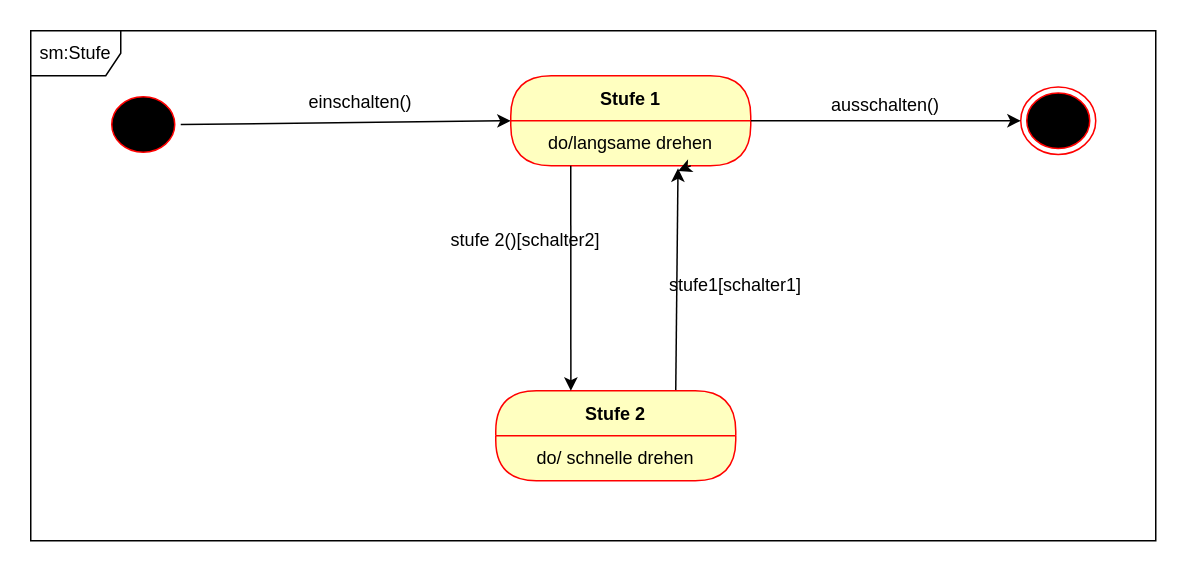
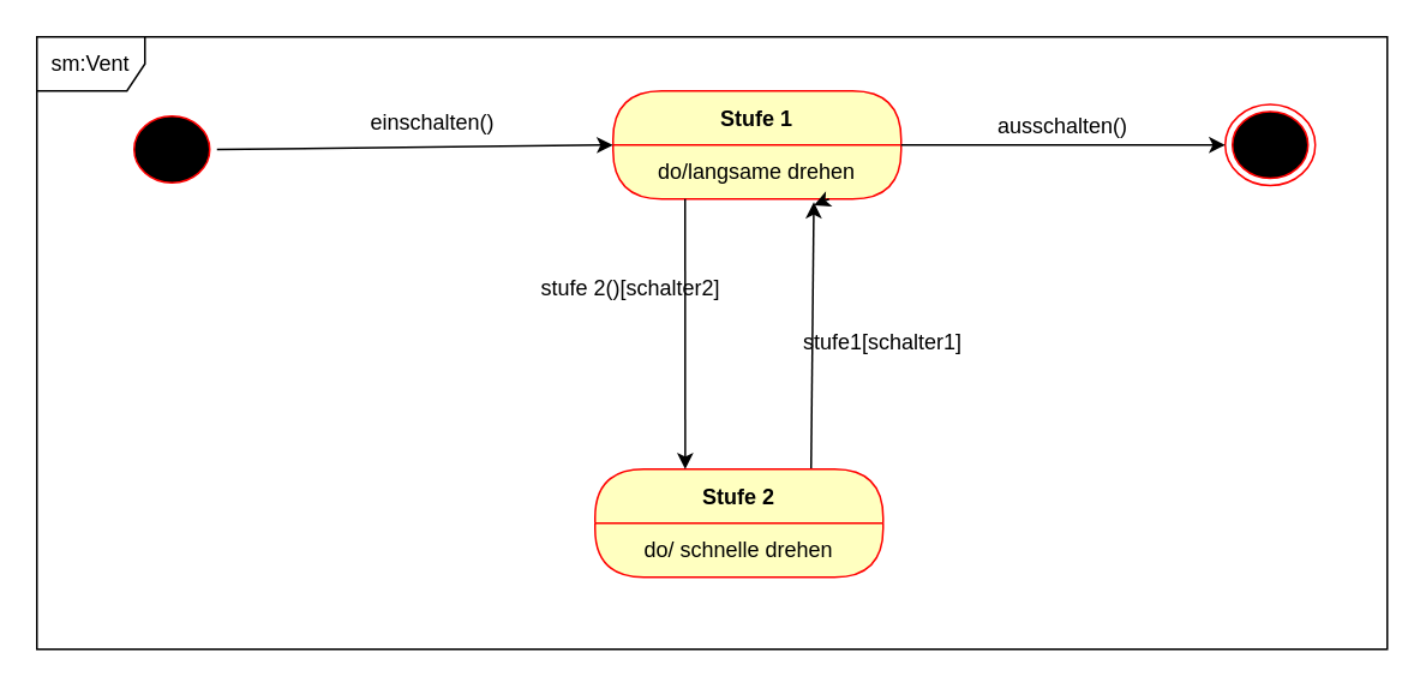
  <mxCell id="0" />
  <mxCell id="1" parent="0" />
  <mxCell id="2" style="edgeStyle=none;html=1;exitX=0.75;exitY=0;exitDx=0;exitDy=0;entryX=0.697;entryY=1.058;entryDx=0;entryDy=0;entryPerimeter=0;" edge="1" parent="1" source="3" target="7"><mxGeometry relative="1" as="geometry" /></mxCell>
  <mxCell id="3" value="Stufe 2" style="swimlane;fontStyle=1;align=center;verticalAlign=middle;childLayout=stackLayout;horizontal=1;startSize=30;horizontalStack=0;resizeParent=0;resizeLast=1;container=0;fontColor=#000000;collapsible=0;rounded=1;arcSize=30;strokeColor=#ff0000;fillColor=#ffffc0;swimlaneFillColor=#ffffc0;dropTarget=0;" vertex="1" parent="1"><mxGeometry x="330" y="260" width="160" height="60" as="geometry" /></mxCell>
  <mxCell id="4" value="do/ schnelle drehen" style="text;html=1;strokeColor=none;fillColor=none;align=center;verticalAlign=middle;spacingLeft=4;spacingRight=4;whiteSpace=wrap;overflow=hidden;rotatable=0;fontColor=#000000;" vertex="1" parent="3"><mxGeometry y="30" width="160" height="30" as="geometry" /></mxCell>
  <mxCell id="5" value="Subtitle" style="text;html=1;strokeColor=none;fillColor=none;align=center;verticalAlign=middle;spacingLeft=4;spacingRight=4;whiteSpace=wrap;overflow=hidden;rotatable=0;fontColor=#000000;" vertex="1" parent="3"><mxGeometry y="60" width="160" as="geometry" /></mxCell>
  <mxCell id="6" value="Stufe 1" style="swimlane;fontStyle=1;align=center;verticalAlign=middle;childLayout=stackLayout;horizontal=1;startSize=30;horizontalStack=0;resizeParent=0;resizeLast=1;container=0;fontColor=#000000;collapsible=0;rounded=1;arcSize=30;strokeColor=#ff0000;fillColor=#ffffc0;swimlaneFillColor=#ffffc0;dropTarget=0;" vertex="1" parent="1"><mxGeometry x="340" y="50" width="160" height="60" as="geometry" /></mxCell>
  <mxCell id="7" value="do/langsame drehen" style="text;html=1;strokeColor=none;fillColor=none;align=center;verticalAlign=middle;spacingLeft=4;spacingRight=4;whiteSpace=wrap;overflow=hidden;rotatable=0;fontColor=#000000;" vertex="1" parent="6"><mxGeometry y="30" width="160" height="30" as="geometry" /></mxCell>
  <mxCell id="8" style="edgeStyle=none;html=1;exitX=0.75;exitY=1;exitDx=0;exitDy=0;entryX=0.697;entryY=1.119;entryDx=0;entryDy=0;entryPerimeter=0;" edge="1" parent="6" source="7" target="7"><mxGeometry relative="1" as="geometry" /></mxCell>
  <mxCell id="9" value="" style="ellipse;html=1;shape=endState;fillColor=#000000;strokeColor=#ff0000;" vertex="1" parent="1"><mxGeometry x="680" y="57.5" width="50" height="45" as="geometry" /></mxCell>
  <mxCell id="10" style="edgeStyle=none;html=1;exitX=1;exitY=0.5;exitDx=0;exitDy=0;entryX=0;entryY=0;entryDx=0;entryDy=0;" edge="1" parent="1" source="11" target="7"><mxGeometry relative="1" as="geometry" /></mxCell>
  <mxCell id="11" value="" style="ellipse;html=1;shape=startState;fillColor=#000000;strokeColor=#ff0000;" vertex="1" parent="1"><mxGeometry x="70" y="60" width="50" height="45" as="geometry" /></mxCell>
  <mxCell id="12" value="ausschalten()" style="text;strokeColor=none;align=center;fillColor=none;html=1;verticalAlign=middle;whiteSpace=wrap;rounded=0;" vertex="1" parent="1"><mxGeometry x="520" y="60" width="140" height="20" as="geometry" /></mxCell>
  <mxCell id="13" style="edgeStyle=none;html=1;exitX=1;exitY=0;exitDx=0;exitDy=0;entryX=0;entryY=0.5;entryDx=0;entryDy=0;" edge="1" parent="1" source="7" target="9"><mxGeometry relative="1" as="geometry" /></mxCell>
  <mxCell id="14" value="einschalten()" style="text;strokeColor=none;align=center;fillColor=none;html=1;verticalAlign=middle;whiteSpace=wrap;rounded=0;" vertex="1" parent="1"><mxGeometry x="170" y="57.5" width="140" height="20" as="geometry" /></mxCell>
  <mxCell id="15" style="edgeStyle=none;html=1;exitX=0.25;exitY=1;exitDx=0;exitDy=0;entryX=0.313;entryY=0;entryDx=0;entryDy=0;entryPerimeter=0;" edge="1" parent="1" source="7" target="3"><mxGeometry relative="1" as="geometry" /></mxCell>
  <mxCell id="16" value="stufe 2()[schalter2]" style="text;strokeColor=none;align=center;fillColor=none;html=1;verticalAlign=middle;whiteSpace=wrap;rounded=0;" vertex="1" parent="1"><mxGeometry x="280" y="150" width="140" height="20" as="geometry" /></mxCell>
  <mxCell id="17" value="stufe1[schalter1]" style="text;strokeColor=none;align=center;fillColor=none;html=1;verticalAlign=middle;whiteSpace=wrap;rounded=0;" vertex="1" parent="1"><mxGeometry x="420" y="180" width="140" height="20" as="geometry" /></mxCell>
- <mxCell id="18" value="sm:Stufe" style="shape=umlFrame;whiteSpace=wrap;html=1;" vertex="1" parent="1"><mxGeometry x="20" y="20" width="750" height="340" as="geometry" /></mxCell>
+ <mxCell id="18" value="sm:Vent" style="shape=umlFrame;whiteSpace=wrap;html=1;" vertex="1" parent="1"><mxGeometry x="20" y="20" width="750" height="340" as="geometry" /></mxCell>
